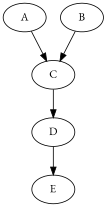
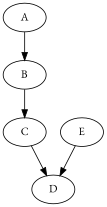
  strict digraph {
    fontname="EB Garamond"
    node [fontname="EB Garamond"]
    edge [fontname="EB Garamond" math="+"]
    A [value=5]
    C [value=3]
    D [value=4]
    E [value=0]
    B [value=2]
-   A -> C
+   A -> B
    C -> D
-   D -> E
+   E -> D
    B -> C [math="-"]
  }
